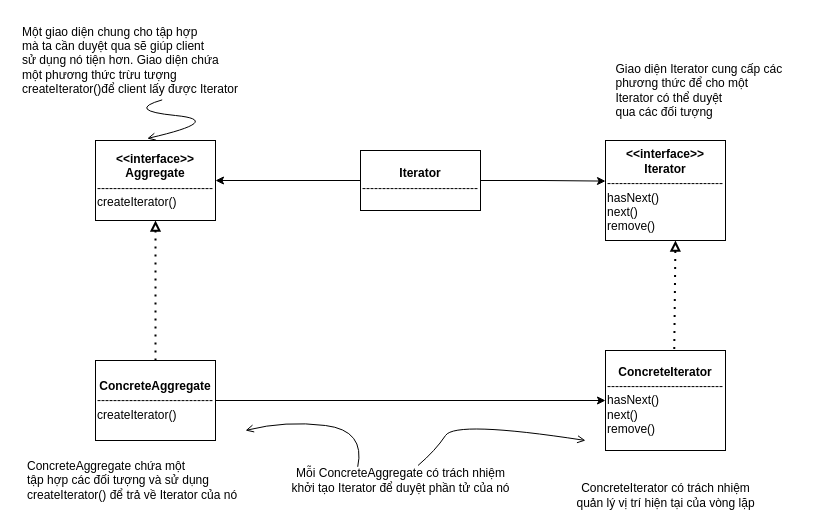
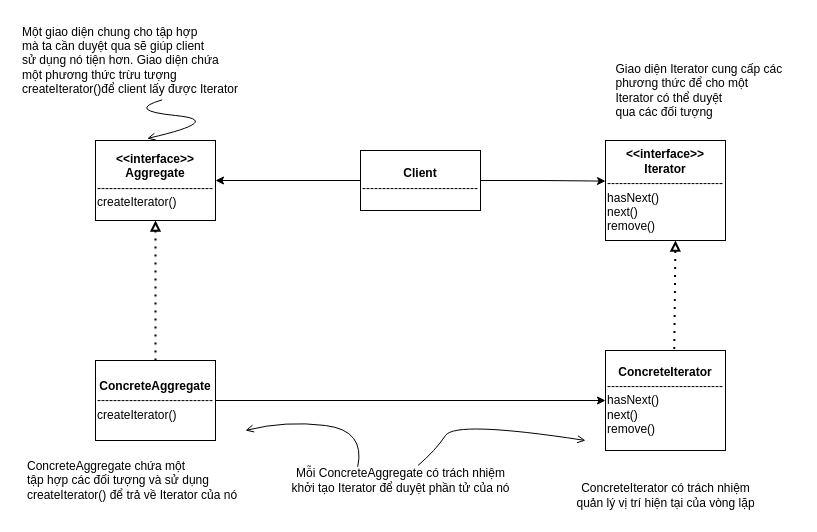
  <mxCell id="0" />
  <mxCell id="1" parent="0" />
  <mxCell id="2" value="&lt;b&gt;&amp;lt;&amp;lt;interface&amp;gt;&amp;gt;&lt;br&gt;Aggregate&lt;/b&gt;&lt;br&gt;-----------------------------&lt;br&gt;&lt;div style=&quot;text-align: left&quot;&gt;&lt;span&gt;createIterator()&lt;/span&gt;&lt;/div&gt;" style="rounded=0;whiteSpace=wrap;html=1;" parent="1" vertex="1"><mxGeometry x="95" y="140" width="120" height="80" as="geometry" /></mxCell>
  <mxCell id="3" style="edgeStyle=orthogonalEdgeStyle;rounded=0;orthogonalLoop=1;jettySize=auto;html=1;exitX=0;exitY=0.5;exitDx=0;exitDy=0;" parent="1" source="5" target="2" edge="1"><mxGeometry relative="1" as="geometry" /></mxCell>
  <mxCell id="4" style="edgeStyle=orthogonalEdgeStyle;rounded=0;orthogonalLoop=1;jettySize=auto;html=1;entryX=0;entryY=0.406;entryDx=0;entryDy=0;entryPerimeter=0;" parent="1" source="5" target="6" edge="1"><mxGeometry relative="1" as="geometry" /></mxCell>
- <mxCell id="5" value="&lt;b&gt;Iterator&lt;/b&gt;&lt;br&gt;-----------------------------" style="rounded=0;whiteSpace=wrap;html=1;" parent="1" vertex="1"><mxGeometry x="360" y="150" width="120" height="60" as="geometry" /></mxCell>
+ <mxCell id="5" value="&lt;b&gt;Client&lt;/b&gt;&lt;br&gt;-----------------------------" style="rounded=0;whiteSpace=wrap;html=1;" parent="1" vertex="1"><mxGeometry x="360" y="150" width="120" height="60" as="geometry" /></mxCell>
  <mxCell id="6" value="&lt;b&gt;&amp;lt;&amp;lt;interface&amp;gt;&amp;gt;&lt;br&gt;Iterator&lt;/b&gt;&lt;br&gt;-----------------------------&lt;br&gt;&lt;div style=&quot;text-align: left&quot;&gt;&lt;span&gt;hasNext()&lt;/span&gt;&lt;/div&gt;&lt;div style=&quot;text-align: left&quot;&gt;&lt;span&gt;next()&lt;/span&gt;&lt;/div&gt;&lt;div style=&quot;text-align: left&quot;&gt;&lt;span&gt;remove()&lt;/span&gt;&lt;/div&gt;" style="rounded=0;whiteSpace=wrap;html=1;" parent="1" vertex="1"><mxGeometry x="605" y="140" width="120" height="100" as="geometry" /></mxCell>
  <mxCell id="7" style="edgeStyle=orthogonalEdgeStyle;rounded=0;orthogonalLoop=1;jettySize=auto;html=1;entryX=0;entryY=0.5;entryDx=0;entryDy=0;" parent="1" source="8" target="9" edge="1"><mxGeometry relative="1" as="geometry" /></mxCell>
  <mxCell id="8" value="&lt;b&gt;ConcreteAggregate&lt;/b&gt;&lt;br&gt;-----------------------------&lt;br&gt;&lt;div style=&quot;text-align: left&quot;&gt;&lt;span&gt;createIterator()&lt;/span&gt;&lt;/div&gt;" style="rounded=0;whiteSpace=wrap;html=1;" parent="1" vertex="1"><mxGeometry x="95" y="360" width="120" height="80" as="geometry" /></mxCell>
  <mxCell id="9" value="&lt;b&gt;ConcreteIterator&lt;/b&gt;&lt;br&gt;-----------------------------&lt;br&gt;&lt;div style=&quot;text-align: left&quot;&gt;&lt;span&gt;hasNext()&lt;/span&gt;&lt;/div&gt;&lt;div style=&quot;text-align: left&quot;&gt;&lt;span&gt;next()&lt;/span&gt;&lt;/div&gt;&lt;div style=&quot;text-align: left&quot;&gt;&lt;span&gt;remove()&lt;/span&gt;&lt;/div&gt;" style="rounded=0;whiteSpace=wrap;html=1;" parent="1" vertex="1"><mxGeometry x="605" y="350" width="120" height="100" as="geometry" /></mxCell>
  <mxCell id="10" value="" style="endArrow=block;dashed=1;html=1;dashPattern=1 3;strokeWidth=2;rounded=0;entryX=0.5;entryY=1;entryDx=0;entryDy=0;exitX=0.5;exitY=0;exitDx=0;exitDy=0;endFill=0;" parent="1" source="8" target="2" edge="1"><mxGeometry width="50" height="50" relative="1" as="geometry"><mxPoint x="135" y="320" as="sourcePoint" /><mxPoint x="185" y="270" as="targetPoint" /></mxGeometry></mxCell>
  <mxCell id="11" value="" style="endArrow=block;dashed=1;html=1;dashPattern=1 3;strokeWidth=2;rounded=0;entryX=0.583;entryY=1;entryDx=0;entryDy=0;entryPerimeter=0;exitX=0.573;exitY=-0.014;exitDx=0;exitDy=0;exitPerimeter=0;endFill=0;" parent="1" source="9" target="6" edge="1"><mxGeometry width="50" height="50" relative="1" as="geometry"><mxPoint x="645" y="320" as="sourcePoint" /><mxPoint x="695" y="270" as="targetPoint" /></mxGeometry></mxCell>
  <mxCell id="12" value="Một giao diện chung cho tập hợp&lt;br&gt;mà ta cần duyệt qua sẽ giúp client&amp;nbsp;&lt;br&gt;sử dụng nó tiện hơn. Giao diện chứa&lt;br&gt;một phương thức trừu tượng &lt;br&gt;createIterator()để client lấy được Iterator" style="text;html=1;align=left;verticalAlign=middle;resizable=0;points=[];autosize=1;strokeColor=none;fillColor=none;" vertex="1" parent="1"><mxGeometry x="20" y="20" width="230" height="80" as="geometry" /></mxCell>
  <mxCell id="13" value="" style="curved=1;endArrow=open;html=1;rounded=0;exitX=0.616;exitY=0.992;exitDx=0;exitDy=0;exitPerimeter=0;entryX=0.431;entryY=-0.025;entryDx=0;entryDy=0;entryPerimeter=0;endFill=0;" edge="1" parent="1" source="12" target="2"><mxGeometry width="50" height="50" relative="1" as="geometry"><mxPoint x="325" y="140" as="sourcePoint" /><mxPoint x="375" y="90" as="targetPoint" /><Array as="points"><mxPoint x="125" y="110" /><mxPoint x="225" y="120" /></Array></mxGeometry></mxCell>
  <mxCell id="14" value="ConcreteAggregate chứa một&amp;nbsp;&lt;br&gt;tập hợp các đối tượng và sử dụng&lt;br&gt;createIterator() để trả về Iterator của nó&amp;nbsp;" style="text;html=1;align=left;verticalAlign=middle;resizable=0;points=[];autosize=1;strokeColor=none;fillColor=none;" vertex="1" parent="1"><mxGeometry x="25" y="455" width="230" height="50" as="geometry" /></mxCell>
  <mxCell id="15" value="ConcreteIterator có trách nhiệm &lt;br&gt;quản lý vị trí hiện tại của vòng lặp" style="text;html=1;align=center;verticalAlign=middle;resizable=0;points=[];autosize=1;strokeColor=none;fillColor=none;" vertex="1" parent="1"><mxGeometry x="570" y="480" width="190" height="30" as="geometry" /></mxCell>
  <mxCell id="16" value="Mỗi ConcreteAggregate có trách nhiệm&lt;br&gt;khởi tạo Iterator để duyệt phần tử của nó" style="text;html=1;align=center;verticalAlign=middle;resizable=0;points=[];autosize=1;strokeColor=none;fillColor=none;" vertex="1" parent="1"><mxGeometry x="285" y="465" width="230" height="30" as="geometry" /></mxCell>
  <mxCell id="17" value="" style="curved=1;endArrow=open;html=1;rounded=0;endFill=0;exitX=0.314;exitY=0.044;exitDx=0;exitDy=0;exitPerimeter=0;" edge="1" parent="1" source="16"><mxGeometry width="50" height="50" relative="1" as="geometry"><mxPoint x="355" y="520" as="sourcePoint" /><mxPoint x="245" y="430" as="targetPoint" /><Array as="points"><mxPoint x="365" y="430" /><mxPoint x="285" y="420" /></Array></mxGeometry></mxCell>
  <mxCell id="18" value="" style="curved=1;endArrow=open;html=1;rounded=0;endFill=0;" edge="1" parent="1" source="16"><mxGeometry width="50" height="50" relative="1" as="geometry"><mxPoint x="395" y="520" as="sourcePoint" /><mxPoint x="585" y="440" as="targetPoint" /><Array as="points"><mxPoint x="435" y="450" /><mxPoint x="455" y="420" /></Array></mxGeometry></mxCell>
  <mxCell id="19" value="&lt;div style=&quot;text-align: left&quot;&gt;&lt;span&gt;Giao diện Iterator cung cấp các&amp;nbsp;&lt;/span&gt;&lt;/div&gt;&lt;div style=&quot;text-align: left&quot;&gt;&lt;span&gt;phương thức để cho một&lt;/span&gt;&lt;/div&gt;&lt;div style=&quot;text-align: left&quot;&gt;&lt;span&gt;Iterator có thể duyệt&lt;/span&gt;&lt;/div&gt;&lt;div style=&quot;text-align: left&quot;&gt;&lt;span&gt;qua các đối tượng&lt;/span&gt;&lt;/div&gt;" style="text;html=1;align=center;verticalAlign=middle;resizable=0;points=[];autosize=1;strokeColor=none;fillColor=none;" vertex="1" parent="1"><mxGeometry x="605" y="60" width="190" height="60" as="geometry" /></mxCell>
